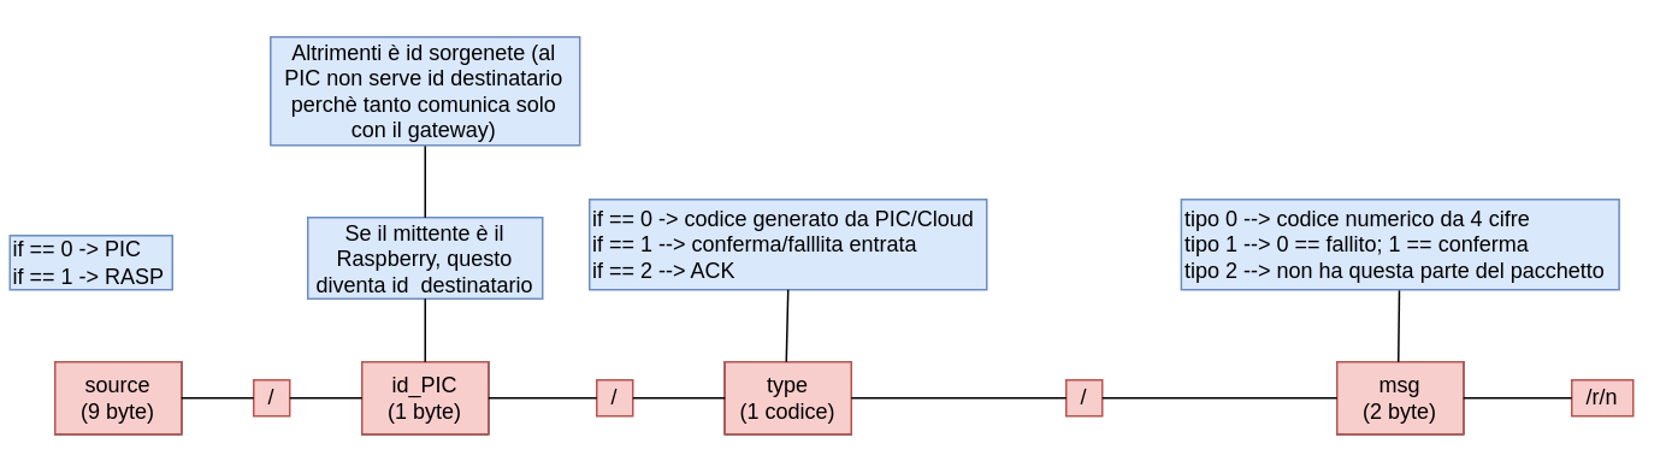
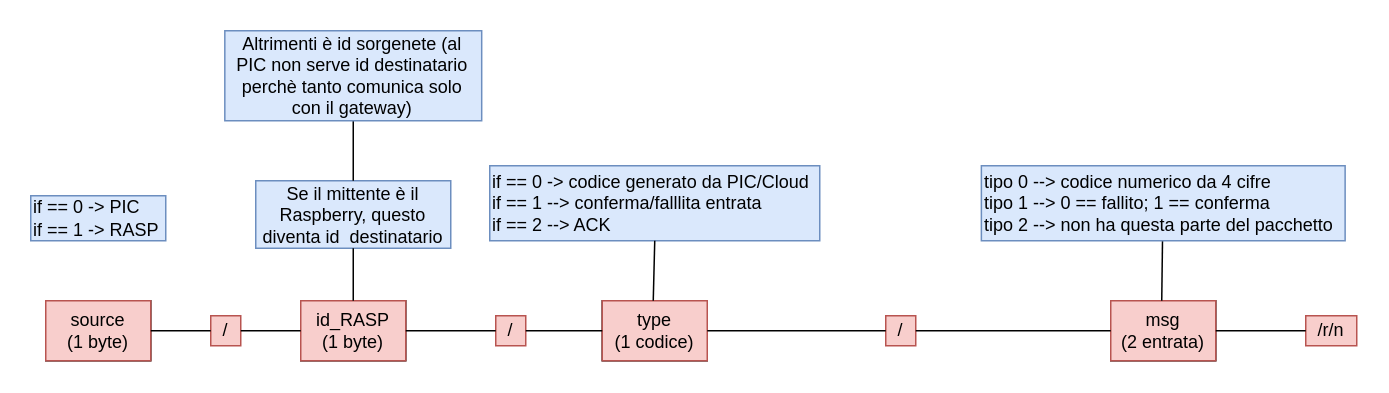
  <mxCell id="0" />
  <mxCell id="1" parent="0" />
  <mxCell id="2" value="" style="rounded=0;whiteSpace=wrap;html=1;" parent="1" vertex="1"><mxGeometry x="30" y="200" width="70" height="40" as="geometry" /></mxCell>
- <mxCell id="3" value="source&lt;br&gt;(9 byte)" style="text;html=1;strokeColor=#b85450;fillColor=#f8cecc;align=center;verticalAlign=middle;whiteSpace=wrap;rounded=0;" parent="1" vertex="1"><mxGeometry x="30" y="200" width="70" height="40" as="geometry" /></mxCell>
- <mxCell id="4" value="if == 0 -&amp;gt; PIC&lt;br&gt;if == 1 -&amp;gt; RASP" style="text;html=1;align=left;verticalAlign=middle;whiteSpace=wrap;rounded=0;strokeColor=#6c8ebf;fillColor=#dae8fc;" parent="1" vertex="1"><mxGeometry x="5" y="130" width="90" height="30" as="geometry" /></mxCell>
+ <mxCell id="3" value="source&lt;br&gt;(1 byte)" style="text;html=1;strokeColor=#b85450;fillColor=#f8cecc;align=center;verticalAlign=middle;whiteSpace=wrap;rounded=0;" parent="1" vertex="1"><mxGeometry x="30" y="200" width="70" height="40" as="geometry" /></mxCell>
+ <mxCell id="4" value="if == 0 -&amp;gt; PIC&lt;br&gt;if == 1 -&amp;gt; RASP" style="text;html=1;align=left;verticalAlign=middle;whiteSpace=wrap;rounded=0;strokeColor=#6c8ebf;fillColor=#dae8fc;" parent="1" vertex="1"><mxGeometry x="20" y="130" width="90" height="30" as="geometry" /></mxCell>
  <mxCell id="5" value="/" style="text;html=1;strokeColor=#b85450;fillColor=#f8cecc;align=center;verticalAlign=middle;whiteSpace=wrap;rounded=0;" parent="1" vertex="1"><mxGeometry x="140" y="210" width="20" height="20" as="geometry" /></mxCell>
  <mxCell id="6" value="" style="endArrow=none;html=1;rounded=0;exitX=1;exitY=0.5;exitDx=0;exitDy=0;entryX=0;entryY=0.5;entryDx=0;entryDy=0;" parent="1" source="3" target="5" edge="1"><mxGeometry width="50" height="50" relative="1" as="geometry"><mxPoint x="380" y="390" as="sourcePoint" /><mxPoint x="430" y="340" as="targetPoint" /></mxGeometry></mxCell>
  <mxCell id="7" value="" style="rounded=0;whiteSpace=wrap;html=1;" parent="1" vertex="1"><mxGeometry x="200" y="200" width="70" height="40" as="geometry" /></mxCell>
- <mxCell id="8" value="id_PIC&lt;br&gt;(1 byte)" style="text;html=1;strokeColor=#b85450;fillColor=#f8cecc;align=center;verticalAlign=middle;whiteSpace=wrap;rounded=0;" parent="1" vertex="1"><mxGeometry x="200" y="200" width="70" height="40" as="geometry" /></mxCell>
+ <mxCell id="8" value="id_RASP&lt;br&gt;(1 byte)" style="text;html=1;strokeColor=#b85450;fillColor=#f8cecc;align=center;verticalAlign=middle;whiteSpace=wrap;rounded=0;" parent="1" vertex="1"><mxGeometry x="200" y="200" width="70" height="40" as="geometry" /></mxCell>
  <mxCell id="9" value="" style="endArrow=none;html=1;rounded=0;exitX=1;exitY=0.5;exitDx=0;exitDy=0;entryX=0;entryY=0.5;entryDx=0;entryDy=0;" parent="1" source="5" target="8" edge="1"><mxGeometry width="50" height="50" relative="1" as="geometry"><mxPoint x="380" y="390" as="sourcePoint" /><mxPoint x="430" y="340" as="targetPoint" /></mxGeometry></mxCell>
  <mxCell id="10" value="Se il mittente è il Raspberry, questo diventa id&amp;nbsp; destinatario" style="text;html=1;strokeColor=#6c8ebf;fillColor=#dae8fc;align=center;verticalAlign=middle;whiteSpace=wrap;rounded=0;" parent="1" vertex="1"><mxGeometry x="170" y="120" width="130" height="45" as="geometry" /></mxCell>
  <mxCell id="11" value="" style="endArrow=none;html=1;rounded=0;exitX=0.5;exitY=0;exitDx=0;exitDy=0;entryX=0.5;entryY=1;entryDx=0;entryDy=0;" parent="1" source="8" target="10" edge="1"><mxGeometry width="50" height="50" relative="1" as="geometry"><mxPoint x="380" y="390" as="sourcePoint" /><mxPoint x="430" y="340" as="targetPoint" /></mxGeometry></mxCell>
  <mxCell id="12" value="/" style="text;html=1;strokeColor=#b85450;fillColor=#f8cecc;align=center;verticalAlign=middle;whiteSpace=wrap;rounded=0;" parent="1" vertex="1"><mxGeometry x="330" y="210" width="20" height="20" as="geometry" /></mxCell>
  <mxCell id="13" value="" style="endArrow=none;html=1;rounded=0;exitX=1;exitY=0.5;exitDx=0;exitDy=0;entryX=0;entryY=0.5;entryDx=0;entryDy=0;" parent="1" target="12" edge="1"><mxGeometry width="50" height="50" relative="1" as="geometry"><mxPoint x="270" y="220" as="sourcePoint" /><mxPoint x="600" y="340" as="targetPoint" /></mxGeometry></mxCell>
  <mxCell id="14" value="" style="rounded=0;whiteSpace=wrap;html=1;" parent="1" vertex="1"><mxGeometry x="401" y="200" width="70" height="40" as="geometry" /></mxCell>
  <mxCell id="15" value="type&lt;br&gt;(1 codice)" style="text;html=1;strokeColor=#b85450;fillColor=#f8cecc;align=center;verticalAlign=middle;whiteSpace=wrap;rounded=0;" parent="1" vertex="1"><mxGeometry x="401" y="200" width="70" height="40" as="geometry" /></mxCell>
  <mxCell id="16" value="" style="endArrow=none;html=1;rounded=0;exitX=1;exitY=0.5;exitDx=0;exitDy=0;entryX=0;entryY=0.5;entryDx=0;entryDy=0;" parent="1" source="12" target="15" edge="1"><mxGeometry width="50" height="50" relative="1" as="geometry"><mxPoint x="581" y="390" as="sourcePoint" /><mxPoint x="631" y="340" as="targetPoint" /></mxGeometry></mxCell>
  <mxCell id="17" value="if == 0 -&amp;gt; codice generato da PIC/Cloud&lt;br&gt;if == 1 --&amp;gt; conferma/falllita entrata&lt;br&gt;if == 2 --&amp;gt; ACK" style="text;html=1;align=left;verticalAlign=middle;whiteSpace=wrap;rounded=0;strokeColor=#6c8ebf;fillColor=#dae8fc;" parent="1" vertex="1"><mxGeometry x="326" y="110" width="220" height="50" as="geometry" /></mxCell>
  <mxCell id="18" value="" style="endArrow=none;html=1;rounded=0;exitX=0.5;exitY=1;exitDx=0;exitDy=0;entryX=0.5;entryY=0;entryDx=0;entryDy=0;" parent="1" source="17" edge="1"><mxGeometry width="50" height="50" relative="1" as="geometry"><mxPoint x="750" y="390" as="sourcePoint" /><mxPoint x="435" y="200" as="targetPoint" /></mxGeometry></mxCell>
  <mxCell id="19" value="/" style="text;html=1;strokeColor=#b85450;fillColor=#f8cecc;align=center;verticalAlign=middle;whiteSpace=wrap;rounded=0;" parent="1" vertex="1"><mxGeometry x="590" y="210" width="20" height="20" as="geometry" /></mxCell>
  <mxCell id="20" value="" style="endArrow=none;html=1;rounded=0;exitX=1;exitY=0.5;exitDx=0;exitDy=0;entryX=0;entryY=0.5;entryDx=0;entryDy=0;" parent="1" target="19" edge="1"><mxGeometry width="50" height="50" relative="1" as="geometry"><mxPoint x="471" y="220" as="sourcePoint" /><mxPoint x="801" y="340" as="targetPoint" /></mxGeometry></mxCell>
  <mxCell id="21" value="" style="rounded=0;whiteSpace=wrap;html=1;" parent="1" vertex="1"><mxGeometry x="740" y="200" width="70" height="40" as="geometry" /></mxCell>
- <mxCell id="22" value="msg&lt;br&gt;(2 byte)" style="text;html=1;strokeColor=#b85450;fillColor=#f8cecc;align=center;verticalAlign=middle;whiteSpace=wrap;rounded=0;" parent="1" vertex="1"><mxGeometry x="740" y="200" width="70" height="40" as="geometry" /></mxCell>
+ <mxCell id="22" value="msg&lt;br&gt;(2 entrata)" style="text;html=1;strokeColor=#b85450;fillColor=#f8cecc;align=center;verticalAlign=middle;whiteSpace=wrap;rounded=0;" parent="1" vertex="1"><mxGeometry x="740" y="200" width="70" height="40" as="geometry" /></mxCell>
  <mxCell id="23" value="" style="endArrow=none;html=1;rounded=0;exitX=1;exitY=0.5;exitDx=0;exitDy=0;entryX=0;entryY=0.5;entryDx=0;entryDy=0;" parent="1" source="19" target="22" edge="1"><mxGeometry width="50" height="50" relative="1" as="geometry"><mxPoint x="782" y="390" as="sourcePoint" /><mxPoint x="832" y="340" as="targetPoint" /></mxGeometry></mxCell>
  <mxCell id="24" value="" style="endArrow=none;html=1;rounded=0;exitX=0.5;exitY=1;exitDx=0;exitDy=0;entryX=0.5;entryY=0;entryDx=0;entryDy=0;" parent="1" edge="1"><mxGeometry width="50" height="50" relative="1" as="geometry"><mxPoint x="774.5" y="160" as="sourcePoint" /><mxPoint x="774" y="200" as="targetPoint" /></mxGeometry></mxCell>
  <mxCell id="25" value="" style="endArrow=none;html=1;rounded=0;exitX=0.5;exitY=0;exitDx=0;exitDy=0;entryX=0.5;entryY=1;entryDx=0;entryDy=0;entryPerimeter=0;" parent="1" source="10" target="26" edge="1"><mxGeometry width="50" height="50" relative="1" as="geometry"><mxPoint x="380" y="390" as="sourcePoint" /><mxPoint x="235" y="46.8" as="targetPoint" /></mxGeometry></mxCell>
  <mxCell id="26" value="Altrimenti è id sorgenete (al PIC non serve id destinatario perchè tanto comunica solo con il gateway)" style="text;html=1;strokeColor=#6c8ebf;fillColor=#dae8fc;align=center;verticalAlign=middle;whiteSpace=wrap;rounded=0;" parent="1" vertex="1"><mxGeometry x="149.38" y="20" width="171.25" height="60" as="geometry" /></mxCell>
  <mxCell id="27" value="tipo 0 --&amp;gt; codice numerico da 4 cifre&lt;br&gt;tipo 1 --&amp;gt; 0 == fallito; 1 == conferma&lt;br&gt;tipo 2 --&amp;gt; non ha questa parte del pacchetto" style="text;html=1;align=left;verticalAlign=middle;whiteSpace=wrap;rounded=0;strokeColor=#6c8ebf;fillColor=#dae8fc;" parent="1" vertex="1"><mxGeometry x="653.75" y="110" width="242.5" height="50" as="geometry" /></mxCell>
  <mxCell id="28" value="/r/n" style="text;html=1;strokeColor=#b85450;fillColor=#f8cecc;align=center;verticalAlign=middle;whiteSpace=wrap;rounded=0;" parent="1" vertex="1"><mxGeometry x="870" y="210" width="34" height="20" as="geometry" /></mxCell>
  <mxCell id="29" value="" style="endArrow=none;html=1;rounded=0;exitX=1;exitY=0.5;exitDx=0;exitDy=0;" parent="1" edge="1"><mxGeometry width="50" height="50" relative="1" as="geometry"><mxPoint x="810" y="220" as="sourcePoint" /><mxPoint x="870" y="220" as="targetPoint" /></mxGeometry></mxCell>
